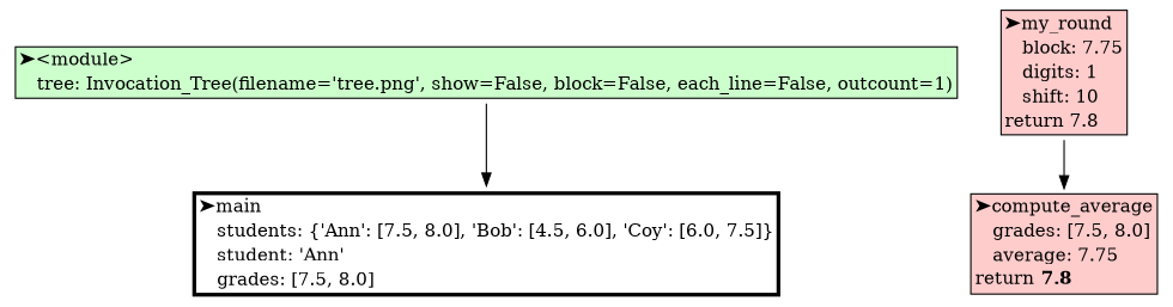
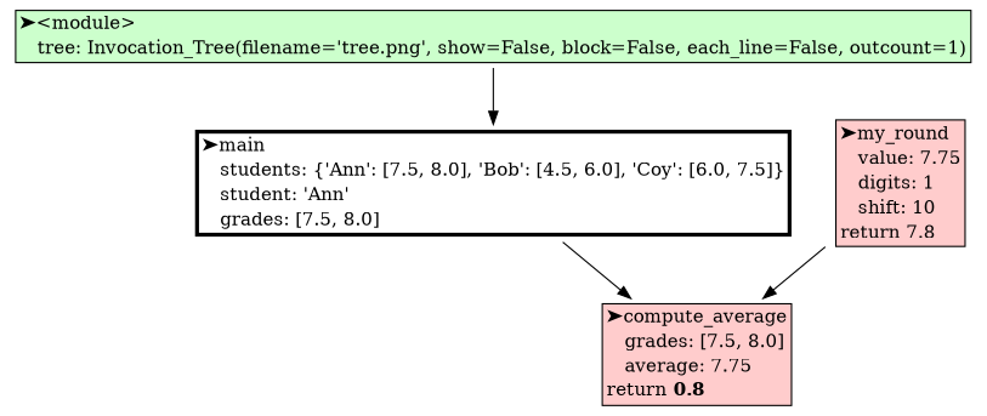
  digraph {
    node [shape=plaintext]
    n1 [label=< <TABLE BORDER="1" CELLBORDER="0" CELLSPACING="0" BGCOLOR="#ccffcc">   <TR><TD ALIGN="left">➤&lt;module&gt;</TD></TR>   <TR><TD ALIGN="left">   tree: Invocation_Tree(filename=&#x27;tree.png&#x27;, show=False, block=False, each_line=False, outcount=1)</TD></TR> </TABLE>>]
    n2 [label=< <TABLE BORDER="3" CELLBORDER="0" CELLSPACING="0" BGCOLOR="#ffffff">   <TR><TD ALIGN="left">➤main</TD></TR>   <TR><TD ALIGN="left">   students: {&#x27;Ann&#x27;: [7.5, 8.0], &#x27;Bob&#x27;: [4.5, 6.0], &#x27;Coy&#x27;: [6.0, 7.5]}</TD></TR>   <TR><TD ALIGN="left">   student: &#x27;Ann&#x27;</TD></TR>   <TR><TD ALIGN="left">   grades: [7.5, 8.0]</TD></TR> </TABLE>>]
-   n3 [label=< <TABLE BORDER="1" CELLBORDER="0" CELLSPACING="0" BGCOLOR="#ffcccc">   <TR><TD ALIGN="left">➤compute_average</TD></TR>   <TR><TD ALIGN="left">   grades: [7.5, 8.0]</TD></TR>   <TR><TD ALIGN="left">   average: 7.75</TD></TR>   <TR><TD ALIGN="left">return <B>7.8</B></TD></TR> </TABLE>>]
-   n4 [label=< <TABLE BORDER="1" CELLBORDER="0" CELLSPACING="0" BGCOLOR="#ffcccc">   <TR><TD ALIGN="left">➤my_round</TD></TR>   <TR><TD ALIGN="left">   block: 7.75</TD></TR>   <TR><TD ALIGN="left">   digits: 1</TD></TR>   <TR><TD ALIGN="left">   shift: 10</TD></TR>   <TR><TD ALIGN="left">return 7.8</TD></TR> </TABLE>>]
+   n3 [label=< <TABLE BORDER="1" CELLBORDER="0" CELLSPACING="0" BGCOLOR="#ffcccc">   <TR><TD ALIGN="left">➤compute_average</TD></TR>   <TR><TD ALIGN="left">   grades: [7.5, 8.0]</TD></TR>   <TR><TD ALIGN="left">   average: 7.75</TD></TR>   <TR><TD ALIGN="left">return <B>0.8</B></TD></TR> </TABLE>>]
+   n4 [label=< <TABLE BORDER="1" CELLBORDER="0" CELLSPACING="0" BGCOLOR="#ffcccc">   <TR><TD ALIGN="left">➤my_round</TD></TR>   <TR><TD ALIGN="left">   value: 7.75</TD></TR>   <TR><TD ALIGN="left">   digits: 1</TD></TR>   <TR><TD ALIGN="left">   shift: 10</TD></TR>   <TR><TD ALIGN="left">return 7.8</TD></TR> </TABLE>>]
    n1 -> n2
+   n2 -> n3
    n4 -> n3
  }
